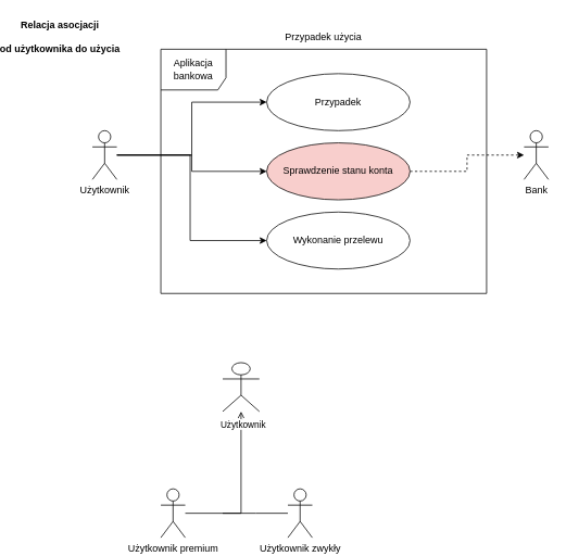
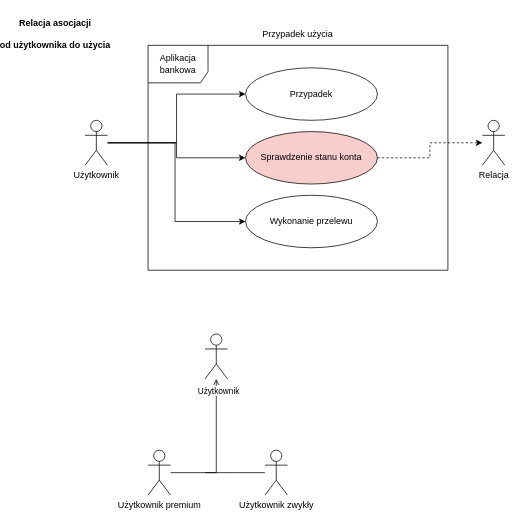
  <mxCell id="0" />
  <mxCell id="1" parent="0" />
  <mxCell id="2" value="Przypadek użycia" style="text;html=1;strokeColor=none;fillColor=none;align=center;verticalAlign=middle;whiteSpace=wrap;rounded=0;" vertex="1" parent="1"><mxGeometry x="324" y="20" width="120" height="50" as="geometry" /></mxCell>
  <mxCell id="3" value="Aplikacja bankowa" style="shape=umlFrame;whiteSpace=wrap;html=1;pointerEvents=0;width=80;height=50;" vertex="1" parent="1"><mxGeometry x="184" y="60" width="400" height="300" as="geometry" /></mxCell>
  <mxCell id="4" value="Przypadek" style="ellipse;whiteSpace=wrap;html=1;" vertex="1" parent="1"><mxGeometry x="314" y="90" width="176" height="70" as="geometry" /></mxCell>
  <mxCell id="5" style="edgeStyle=orthogonalEdgeStyle;rounded=0;orthogonalLoop=1;jettySize=auto;html=1;dashed=1;" edge="1" parent="1" source="6" target="12"><mxGeometry relative="1" as="geometry" /></mxCell>
  <mxCell id="6" value="Sprawdzenie stanu konta" style="ellipse;whiteSpace=wrap;html=1;fillColor=#f8cecc;" vertex="1" parent="1"><mxGeometry x="314" y="175" width="176" height="70" as="geometry" /></mxCell>
  <mxCell id="7" value="Wykonanie przelewu" style="ellipse;whiteSpace=wrap;html=1;" vertex="1" parent="1"><mxGeometry x="314" y="260" width="176" height="70" as="geometry" /></mxCell>
  <mxCell id="8" style="edgeStyle=orthogonalEdgeStyle;rounded=0;orthogonalLoop=1;jettySize=auto;html=1;" edge="1" parent="1" source="11" target="4"><mxGeometry relative="1" as="geometry"><Array as="points"><mxPoint x="222" y="190" /><mxPoint x="222" y="125" /></Array></mxGeometry></mxCell>
  <mxCell id="9" style="edgeStyle=orthogonalEdgeStyle;rounded=0;orthogonalLoop=1;jettySize=auto;html=1;" edge="1" parent="1" source="11" target="6"><mxGeometry relative="1" as="geometry" /></mxCell>
  <mxCell id="10" style="edgeStyle=orthogonalEdgeStyle;rounded=0;orthogonalLoop=1;jettySize=auto;html=1;" edge="1" parent="1" source="11" target="7"><mxGeometry relative="1" as="geometry"><Array as="points"><mxPoint x="220" y="190" /><mxPoint x="220" y="295" /></Array></mxGeometry></mxCell>
  <mxCell id="11" value="Użytkownik" style="shape=umlActor;verticalLabelPosition=bottom;verticalAlign=top;html=1;" vertex="1" parent="1"><mxGeometry x="100" y="160" width="30" height="60" as="geometry" /></mxCell>
- <mxCell id="12" value="Bank" style="shape=umlActor;verticalLabelPosition=bottom;verticalAlign=top;html=1;" vertex="1" parent="1"><mxGeometry x="630" y="160" width="30" height="60" as="geometry" /></mxCell>
+ <mxCell id="12" value="Relacja" style="shape=umlActor;verticalLabelPosition=bottom;verticalAlign=top;html=1;" vertex="1" parent="1"><mxGeometry x="630" y="160" width="30" height="60" as="geometry" /></mxCell>
  <mxCell id="13" value="Relacja asocjacji&lt;br&gt;&lt;br&gt;od użytkownika do użycia" style="text;align=center;fontStyle=1;verticalAlign=middle;spacingLeft=3;spacingRight=3;strokeColor=none;rotatable=0;points=[[0,0.5],[1,0.5]];portConstraint=eastwest;html=1;" vertex="1" parent="1"><mxGeometry x="20" y="32" width="80" height="26" as="geometry" /></mxCell>
- <mxCell id="14" value="Actor" style="shape=umlActor;verticalLabelPosition=bottom;verticalAlign=top;html=1;" vertex="1" parent="1"><mxGeometry x="260" y="445" width="45" height="60" as="geometry" /></mxCell>
+ <mxCell id="14" value="Actor" style="shape=umlActor;verticalLabelPosition=bottom;verticalAlign=top;html=1;" vertex="1" parent="1"><mxGeometry x="260" y="445" width="30" height="60" as="geometry" /></mxCell>
  <mxCell id="15" style="edgeStyle=orthogonalEdgeStyle;rounded=0;orthogonalLoop=1;jettySize=auto;html=1;endArrow=open;endFill=0;" edge="1" parent="1" source="17" target="14"><mxGeometry relative="1" as="geometry" /></mxCell>
  <mxCell id="16" value="Użytkownik" style="edgeLabel;html=1;align=center;verticalAlign=middle;resizable=0;points=[];" vertex="1" connectable="0" parent="15"><mxGeometry x="0.839" y="-2" relative="1" as="geometry"><mxPoint as="offset" /></mxGeometry></mxCell>
  <mxCell id="17" value="Użytkownik premium" style="shape=umlActor;verticalLabelPosition=bottom;verticalAlign=top;html=1;" vertex="1" parent="1"><mxGeometry x="184" y="600" width="30" height="60" as="geometry" /></mxCell>
  <mxCell id="18" style="edgeStyle=orthogonalEdgeStyle;rounded=0;orthogonalLoop=1;jettySize=auto;html=1;startArrow=none;startFill=0;endArrow=none;endFill=0;" edge="1" parent="1" source="19"><mxGeometry relative="1" as="geometry"><mxPoint x="260" y="630" as="targetPoint" /></mxGeometry></mxCell>
  <mxCell id="19" value="Użytkownik zwykły" style="shape=umlActor;verticalLabelPosition=bottom;verticalAlign=top;html=1;" vertex="1" parent="1"><mxGeometry x="340" y="600" width="30" height="60" as="geometry" /></mxCell>
